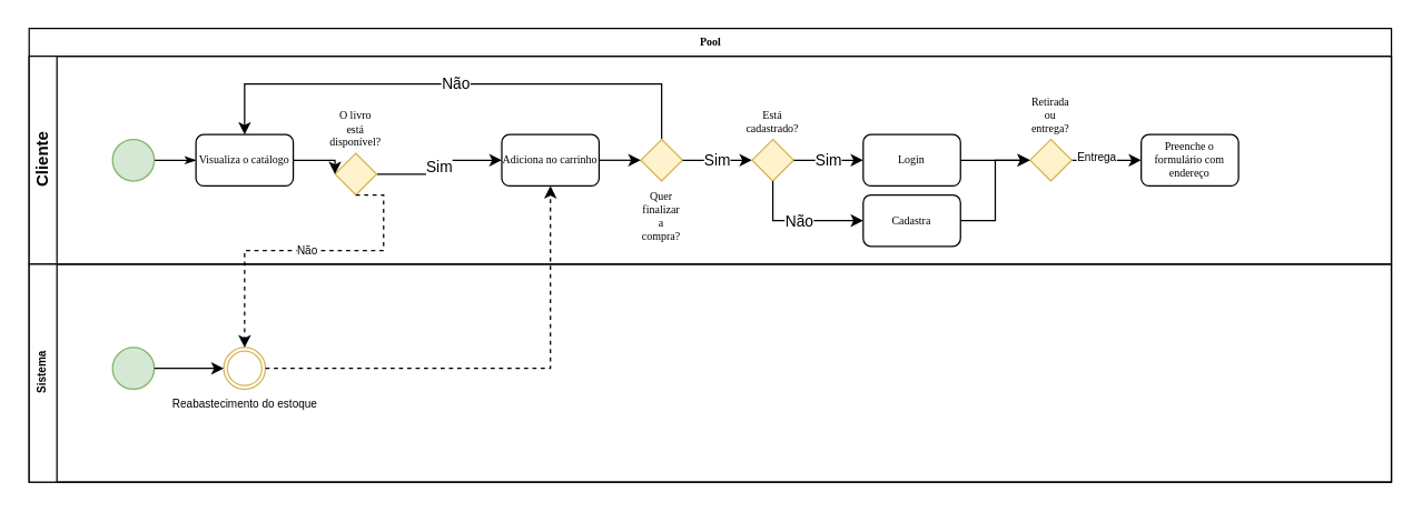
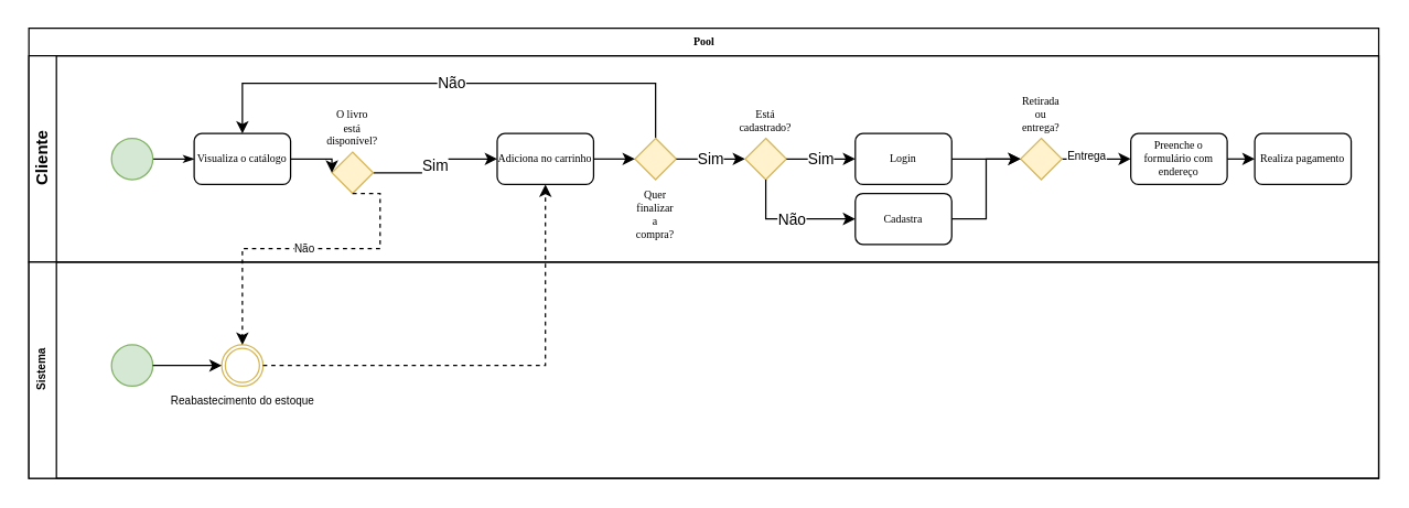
  <mxCell id="0" />
  <mxCell id="1" parent="0" />
  <mxCell id="2" value="Pool" style="swimlane;html=1;childLayout=stackLayout;horizontal=1;startSize=20;horizontalStack=0;rounded=0;shadow=0;labelBackgroundColor=none;strokeWidth=1;fontFamily=Verdana;fontSize=8;align=center;" parent="1" vertex="1"><mxGeometry x="20" y="20" width="980" height="327" as="geometry"><mxRectangle x="180" y="70" width="60" height="20" as="alternateBounds" /></mxGeometry></mxCell>
  <mxCell id="3" value="Cliente" style="swimlane;html=1;startSize=20;horizontal=0;" parent="2" vertex="1"><mxGeometry y="20" width="980" height="150" as="geometry" /></mxCell>
  <mxCell id="4" style="edgeStyle=orthogonalEdgeStyle;rounded=0;html=1;labelBackgroundColor=none;startArrow=none;startFill=0;startSize=5;endArrow=classicThin;endFill=1;endSize=5;jettySize=auto;orthogonalLoop=1;strokeWidth=1;fontFamily=Verdana;fontSize=8" parent="3" source="5" target="6" edge="1"><mxGeometry relative="1" as="geometry" /></mxCell>
  <mxCell id="5" value="" style="ellipse;whiteSpace=wrap;html=1;rounded=0;shadow=0;labelBackgroundColor=none;strokeWidth=1;fontFamily=Verdana;fontSize=8;align=center;fillColor=#d5e8d4;strokeColor=#82b366;" parent="3" vertex="1"><mxGeometry x="60" y="60" width="30" height="30" as="geometry" /></mxCell>
  <mxCell id="6" value="Visualiza o catálogo" style="rounded=1;whiteSpace=wrap;html=1;shadow=0;labelBackgroundColor=none;strokeWidth=1;fontFamily=Verdana;fontSize=8;align=center;" parent="3" vertex="1"><mxGeometry x="120" y="56.5" width="70" height="37" as="geometry" /></mxCell>
  <mxCell id="7" value="Sim" style="edgeStyle=orthogonalEdgeStyle;rounded=0;orthogonalLoop=1;jettySize=auto;html=1;exitX=1;exitY=0.5;exitDx=0;exitDy=0;exitPerimeter=0;entryX=0;entryY=0.5;entryDx=0;entryDy=0;" edge="1" parent="3" source="8" target="13"><mxGeometry relative="1" as="geometry"><mxPoint x="340.0" y="75.0" as="targetPoint" /></mxGeometry></mxCell>
  <mxCell id="8" value="O livro está disponível?" style="strokeWidth=1;html=1;shape=mxgraph.flowchart.decision;whiteSpace=wrap;rounded=1;shadow=0;labelBackgroundColor=none;fontFamily=Verdana;fontSize=8;align=center;fillColor=#fff2cc;strokeColor=#d6b656;verticalAlign=bottom;labelPosition=center;verticalLabelPosition=top;" vertex="1" parent="3"><mxGeometry x="220" y="70" width="30" height="30" as="geometry" /></mxCell>
  <mxCell id="9" style="edgeStyle=orthogonalEdgeStyle;rounded=0;orthogonalLoop=1;jettySize=auto;html=1;exitX=1;exitY=0.5;exitDx=0;exitDy=0;entryX=0;entryY=0.5;entryDx=0;entryDy=0;entryPerimeter=0;" edge="1" parent="3" source="6" target="8"><mxGeometry relative="1" as="geometry" /></mxCell>
  <mxCell id="10" style="edgeStyle=orthogonalEdgeStyle;rounded=0;orthogonalLoop=1;jettySize=auto;html=1;exitX=1;exitY=0.5;exitDx=0;exitDy=0;exitPerimeter=0;entryX=0;entryY=0.5;entryDx=0;entryDy=0;" edge="1" parent="3" source="12" target="15"><mxGeometry relative="1" as="geometry" /></mxCell>
  <mxCell id="11" value="Entrega" style="edgeLabel;html=1;align=center;verticalAlign=middle;resizable=0;points=[];fontSize=8;" vertex="1" connectable="0" parent="10"><mxGeometry x="-0.336" y="3" relative="1" as="geometry"><mxPoint as="offset" /></mxGeometry></mxCell>
  <mxCell id="12" value="Retirada ou entrega?" style="strokeWidth=1;html=1;shape=mxgraph.flowchart.decision;whiteSpace=wrap;rounded=1;shadow=0;labelBackgroundColor=none;fontFamily=Verdana;fontSize=8;align=center;fillColor=#fff2cc;strokeColor=#d6b656;verticalAlign=bottom;labelPosition=center;verticalLabelPosition=top;" vertex="1" parent="3"><mxGeometry x="720" y="60.0" width="30" height="30" as="geometry" /></mxCell>
  <mxCell id="13" value="Adiciona no carrinho" style="rounded=1;whiteSpace=wrap;html=1;shadow=0;labelBackgroundColor=none;strokeWidth=1;fontFamily=Verdana;fontSize=8;align=center;" vertex="1" parent="3"><mxGeometry x="340" y="56.5" width="70" height="37" as="geometry" /></mxCell>
+ <mxCell id="14" style="edgeStyle=orthogonalEdgeStyle;rounded=0;orthogonalLoop=1;jettySize=auto;html=1;exitX=1;exitY=0.5;exitDx=0;exitDy=0;entryX=0;entryY=0.5;entryDx=0;entryDy=0;" edge="1" parent="3" source="15" target="19"><mxGeometry relative="1" as="geometry" /></mxCell>
  <mxCell id="15" value="Preenche o formulário com endereço" style="rounded=1;whiteSpace=wrap;html=1;shadow=0;labelBackgroundColor=none;strokeWidth=1;fontFamily=Verdana;fontSize=8;align=center;" vertex="1" parent="3"><mxGeometry x="800" y="56.5" width="70" height="37" as="geometry" /></mxCell>
  <mxCell id="16" value="Não" style="edgeStyle=orthogonalEdgeStyle;rounded=0;orthogonalLoop=1;jettySize=auto;html=1;exitX=0.5;exitY=0;exitDx=0;exitDy=0;exitPerimeter=0;entryX=0.5;entryY=0;entryDx=0;entryDy=0;" edge="1" parent="3" source="17" target="6"><mxGeometry relative="1" as="geometry"><Array as="points"><mxPoint x="455" y="20" /><mxPoint x="155" y="20" /></Array></mxGeometry></mxCell>
  <mxCell id="17" value="Quer finalizar a compra?" style="strokeWidth=1;html=1;shape=mxgraph.flowchart.decision;whiteSpace=wrap;rounded=1;shadow=0;labelBackgroundColor=none;fontFamily=Verdana;fontSize=8;align=center;fillColor=#fff2cc;strokeColor=#d6b656;verticalAlign=top;labelPosition=center;verticalLabelPosition=bottom;" vertex="1" parent="3"><mxGeometry x="440" y="60.0" width="30" height="30" as="geometry" /></mxCell>
  <mxCell id="18" value="Sim" style="edgeStyle=orthogonalEdgeStyle;rounded=0;orthogonalLoop=1;jettySize=auto;html=1;exitX=1;exitY=0.5;exitDx=0;exitDy=0;exitPerimeter=0;entryX=0;entryY=0.5;entryDx=0;entryDy=0;entryPerimeter=0;" edge="1" parent="3" source="17" target="21"><mxGeometry relative="1" as="geometry"><mxPoint x="500" y="75" as="targetPoint" /></mxGeometry></mxCell>
+ <mxCell id="19" value="Realiza pagamento" style="rounded=1;whiteSpace=wrap;html=1;shadow=0;labelBackgroundColor=none;strokeWidth=1;fontFamily=Verdana;fontSize=8;align=center;" vertex="1" parent="3"><mxGeometry x="890" y="56.5" width="70" height="37" as="geometry" /></mxCell>
  <mxCell id="20" style="edgeStyle=orthogonalEdgeStyle;rounded=0;orthogonalLoop=1;jettySize=auto;html=1;exitX=1;exitY=0.5;exitDx=0;exitDy=0;entryX=0;entryY=0.5;entryDx=0;entryDy=0;entryPerimeter=0;" edge="1" parent="3" source="13" target="17"><mxGeometry relative="1" as="geometry" /></mxCell>
  <mxCell id="21" value="Está cadastrado?" style="strokeWidth=1;html=1;shape=mxgraph.flowchart.decision;whiteSpace=wrap;rounded=1;shadow=0;labelBackgroundColor=none;fontFamily=Verdana;fontSize=8;align=center;fillColor=#fff2cc;strokeColor=#d6b656;verticalAlign=bottom;labelPosition=center;verticalLabelPosition=top;" vertex="1" parent="3"><mxGeometry x="520" y="60.0" width="30" height="30" as="geometry" /></mxCell>
  <mxCell id="22" value="Login" style="rounded=1;whiteSpace=wrap;html=1;shadow=0;labelBackgroundColor=none;strokeWidth=1;fontFamily=Verdana;fontSize=8;align=center;" vertex="1" parent="3"><mxGeometry x="600" y="56.5" width="70" height="37" as="geometry" /></mxCell>
  <mxCell id="23" value="Sim" style="edgeStyle=orthogonalEdgeStyle;rounded=0;orthogonalLoop=1;jettySize=auto;html=1;exitX=1;exitY=0.5;exitDx=0;exitDy=0;exitPerimeter=0;entryX=0;entryY=0.5;entryDx=0;entryDy=0;" edge="1" parent="3" source="21" target="22"><mxGeometry relative="1" as="geometry" /></mxCell>
  <mxCell id="24" value="Cadastra" style="rounded=1;whiteSpace=wrap;html=1;shadow=0;labelBackgroundColor=none;strokeWidth=1;fontFamily=Verdana;fontSize=8;align=center;" vertex="1" parent="3"><mxGeometry x="600" y="100" width="70" height="37" as="geometry" /></mxCell>
  <mxCell id="25" value="Não" style="edgeStyle=orthogonalEdgeStyle;rounded=0;orthogonalLoop=1;jettySize=auto;html=1;exitX=0.5;exitY=1;exitDx=0;exitDy=0;exitPerimeter=0;entryX=0;entryY=0.5;entryDx=0;entryDy=0;" edge="1" parent="3" source="21" target="24"><mxGeometry relative="1" as="geometry" /></mxCell>
  <mxCell id="26" style="edgeStyle=orthogonalEdgeStyle;rounded=0;orthogonalLoop=1;jettySize=auto;html=1;exitX=1;exitY=0.5;exitDx=0;exitDy=0;entryX=0;entryY=0.5;entryDx=0;entryDy=0;entryPerimeter=0;" edge="1" parent="3" source="22" target="12"><mxGeometry relative="1" as="geometry" /></mxCell>
  <mxCell id="27" style="edgeStyle=orthogonalEdgeStyle;rounded=0;orthogonalLoop=1;jettySize=auto;html=1;exitX=1;exitY=0.5;exitDx=0;exitDy=0;entryX=0;entryY=0.5;entryDx=0;entryDy=0;entryPerimeter=0;" edge="1" parent="3" source="24" target="12"><mxGeometry relative="1" as="geometry" /></mxCell>
  <mxCell id="28" value="Sistema" style="swimlane;html=1;startSize=20;horizontal=0;fontSize=8;" parent="2" vertex="1"><mxGeometry y="170" width="980" height="157" as="geometry" /></mxCell>
  <mxCell id="29" value="" style="ellipse;whiteSpace=wrap;html=1;rounded=0;shadow=0;labelBackgroundColor=none;strokeWidth=1;fontFamily=Verdana;fontSize=8;align=center;fillColor=#d5e8d4;strokeColor=#82b366;" vertex="1" parent="28"><mxGeometry x="60" y="60" width="30" height="30" as="geometry" /></mxCell>
  <mxCell id="30" value="Reabastecimento do estoque" style="points=[[0.145,0.145,0],[0.5,0,0],[0.855,0.145,0],[1,0.5,0],[0.855,0.855,0],[0.5,1,0],[0.145,0.855,0],[0,0.5,0]];shape=mxgraph.bpmn.event;html=1;verticalLabelPosition=bottom;labelBackgroundColor=#ffffff;verticalAlign=top;align=center;perimeter=ellipsePerimeter;outlineConnect=0;aspect=fixed;outline=throwing;symbol=general;fillColor=none;strokeColor=#d6b656;fontSize=8;" vertex="1" parent="28"><mxGeometry x="140" y="60" width="30" height="30" as="geometry" /></mxCell>
  <mxCell id="31" style="edgeStyle=orthogonalEdgeStyle;rounded=0;orthogonalLoop=1;jettySize=auto;html=1;exitX=1;exitY=0.5;exitDx=0;exitDy=0;entryX=0;entryY=0.5;entryDx=0;entryDy=0;entryPerimeter=0;" edge="1" parent="28" source="29" target="30"><mxGeometry relative="1" as="geometry" /></mxCell>
  <mxCell id="32" value="Não" style="edgeStyle=orthogonalEdgeStyle;rounded=0;orthogonalLoop=1;jettySize=auto;html=1;exitX=0.5;exitY=1;exitDx=0;exitDy=0;exitPerimeter=0;entryX=0.5;entryY=0;entryDx=0;entryDy=0;entryPerimeter=0;dashed=1;fontSize=8;" edge="1" parent="2" source="8" target="30"><mxGeometry relative="1" as="geometry"><Array as="points"><mxPoint x="255" y="160" /><mxPoint x="155" y="160" /></Array></mxGeometry></mxCell>
  <mxCell id="33" style="edgeStyle=orthogonalEdgeStyle;rounded=0;orthogonalLoop=1;jettySize=auto;html=1;exitX=1;exitY=0.5;exitDx=0;exitDy=0;exitPerimeter=0;dashed=1;entryX=0.5;entryY=1;entryDx=0;entryDy=0;" edge="1" parent="2" source="30" target="13"><mxGeometry relative="1" as="geometry"><mxPoint x="250.0" y="245" as="sourcePoint" /><mxPoint x="360" y="120" as="targetPoint" /></mxGeometry></mxCell>
